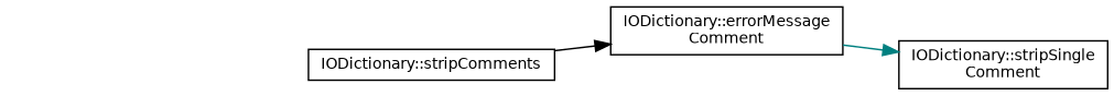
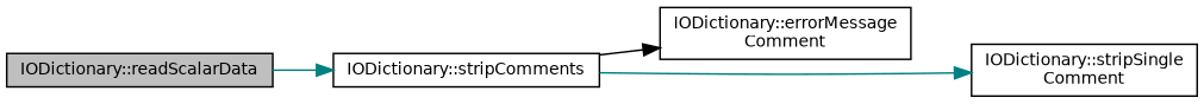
  digraph {
    rankdir=LR
    node [color=black fontname=Helvetica fontsize=10 shape=record]
    edge [color=teal fontname=Helvetica fontsize=10 labelfontname=Helvetica labelfontsize=10 style=solid]
+   n1 [fillcolor=grey75 fontcolor=black height=0.2 label="IODictionary::readScalarData" style=filled width=0.4]
    n2 [height=0.2 label="IODictionary::stripComments" width=0.4]
    n3 [height=0.2 label="IODictionary::errorMessage\lComment" width=0.4]
    n4 [height=0.2 label="IODictionary::stripSingle\lComment" width=0.4]
+   n1 -> n2
    n2 -> n3 [color=black]
-   n3 -> n4
+   n2 -> n4
  }
